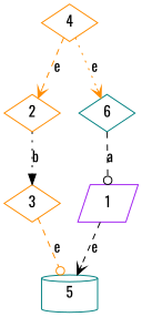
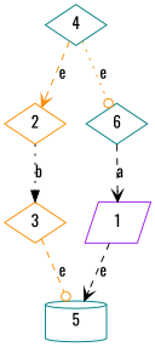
  digraph {
    fontname=Oswald
    node [color=darkorange fontname=Oswald shape=diamond]
    edge [arrowhead=odot color=darkorange fontname=Oswald style=dashed]
-   n1 [label=4]
+   n1 [color=teal label=4]
    n2 [label=2]
    n3 [color=teal label=6]
    3
    1 [color=purple shape=parallelogram]
    n6 [color=teal label=5 shape=cylinder]
    n1 -> n2 [arrowhead=vee label=e]
-   n1 -> n3 [arrowhead=vee label=e style=dotted]
+   n1 -> n3 [label=e style=dotted]
    n2 -> 3 [arrowhead=normal color=black label=b style=dotted]
-   n3 -> 1 [color=black label=a]
+   n3 -> 1 [arrowhead=vee color=black label=a]
    3 -> n6 [label=e]
    1 -> n6 [arrowhead=vee color=black label=e]
  }
